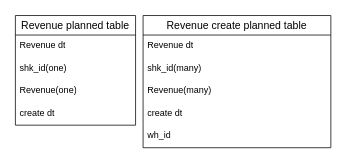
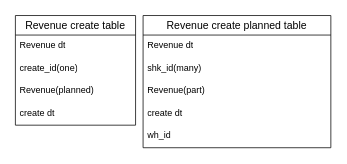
  <mxCell id="0" />
  <mxCell id="1" parent="0" />
- <mxCell id="2" value="Revenue planned table" style="swimlane;fontStyle=0;childLayout=stackLayout;horizontal=1;startSize=26;horizontalStack=0;resizeParent=1;resizeParentMax=0;resizeLast=0;collapsible=1;marginBottom=0;align=center;fontSize=14;" vertex="1" parent="1"><mxGeometry x="20" y="20" width="160" height="146" as="geometry" /></mxCell>
+ <mxCell id="2" value="Revenue create table" style="swimlane;fontStyle=0;childLayout=stackLayout;horizontal=1;startSize=26;horizontalStack=0;resizeParent=1;resizeParentMax=0;resizeLast=0;collapsible=1;marginBottom=0;align=center;fontSize=14;" vertex="1" parent="1"><mxGeometry x="20" y="20" width="160" height="146" as="geometry" /></mxCell>
  <mxCell id="3" value="Revenue dt" style="text;strokeColor=none;fillColor=none;spacingLeft=4;spacingRight=4;overflow=hidden;rotatable=0;points=[[0,0.5],[1,0.5]];portConstraint=eastwest;fontSize=12;whiteSpace=wrap;html=1;" vertex="1" parent="2"><mxGeometry y="26" width="160" height="30" as="geometry" /></mxCell>
- <mxCell id="4" value="shk_id(one)" style="text;strokeColor=none;fillColor=none;spacingLeft=4;spacingRight=4;overflow=hidden;rotatable=0;points=[[0,0.5],[1,0.5]];portConstraint=eastwest;fontSize=12;whiteSpace=wrap;html=1;" vertex="1" parent="2"><mxGeometry y="56" width="160" height="30" as="geometry" /></mxCell>
- <mxCell id="5" value="Revenue(one)" style="text;strokeColor=none;fillColor=none;spacingLeft=4;spacingRight=4;overflow=hidden;rotatable=0;points=[[0,0.5],[1,0.5]];portConstraint=eastwest;fontSize=12;whiteSpace=wrap;html=1;" vertex="1" parent="2"><mxGeometry y="86" width="160" height="30" as="geometry" /></mxCell>
+ <mxCell id="4" value="create_id(one)" style="text;strokeColor=none;fillColor=none;spacingLeft=4;spacingRight=4;overflow=hidden;rotatable=0;points=[[0,0.5],[1,0.5]];portConstraint=eastwest;fontSize=12;whiteSpace=wrap;html=1;" vertex="1" parent="2"><mxGeometry y="56" width="160" height="30" as="geometry" /></mxCell>
+ <mxCell id="5" value="Revenue(planned)" style="text;strokeColor=none;fillColor=none;spacingLeft=4;spacingRight=4;overflow=hidden;rotatable=0;points=[[0,0.5],[1,0.5]];portConstraint=eastwest;fontSize=12;whiteSpace=wrap;html=1;" vertex="1" parent="2"><mxGeometry y="86" width="160" height="30" as="geometry" /></mxCell>
  <mxCell id="6" value="create dt" style="text;strokeColor=none;fillColor=none;spacingLeft=4;spacingRight=4;overflow=hidden;rotatable=0;points=[[0,0.5],[1,0.5]];portConstraint=eastwest;fontSize=12;whiteSpace=wrap;html=1;" vertex="1" parent="2"><mxGeometry y="116" width="160" height="30" as="geometry" /></mxCell>
  <mxCell id="7" value="Revenue create planned table" style="swimlane;fontStyle=0;childLayout=stackLayout;horizontal=1;startSize=26;horizontalStack=0;resizeParent=1;resizeParentMax=0;resizeLast=0;collapsible=1;marginBottom=0;align=center;fontSize=14;" vertex="1" parent="1"><mxGeometry x="190" y="20" width="250" height="176" as="geometry" /></mxCell>
  <mxCell id="8" value="Revenue dt" style="text;strokeColor=none;fillColor=none;spacingLeft=4;spacingRight=4;overflow=hidden;rotatable=0;points=[[0,0.5],[1,0.5]];portConstraint=eastwest;fontSize=12;whiteSpace=wrap;html=1;" vertex="1" parent="7"><mxGeometry y="26" width="250" height="30" as="geometry" /></mxCell>
  <mxCell id="9" value="shk_id(many)" style="text;strokeColor=none;fillColor=none;spacingLeft=4;spacingRight=4;overflow=hidden;rotatable=0;points=[[0,0.5],[1,0.5]];portConstraint=eastwest;fontSize=12;whiteSpace=wrap;html=1;" vertex="1" parent="7"><mxGeometry y="56" width="250" height="30" as="geometry" /></mxCell>
- <mxCell id="10" value="Revenue(many)" style="text;strokeColor=none;fillColor=none;spacingLeft=4;spacingRight=4;overflow=hidden;rotatable=0;points=[[0,0.5],[1,0.5]];portConstraint=eastwest;fontSize=12;whiteSpace=wrap;html=1;" vertex="1" parent="7"><mxGeometry y="86" width="250" height="30" as="geometry" /></mxCell>
+ <mxCell id="10" value="Revenue(part)" style="text;strokeColor=none;fillColor=none;spacingLeft=4;spacingRight=4;overflow=hidden;rotatable=0;points=[[0,0.5],[1,0.5]];portConstraint=eastwest;fontSize=12;whiteSpace=wrap;html=1;" vertex="1" parent="7"><mxGeometry y="86" width="250" height="30" as="geometry" /></mxCell>
  <mxCell id="11" value="create dt" style="text;strokeColor=none;fillColor=none;spacingLeft=4;spacingRight=4;overflow=hidden;rotatable=0;points=[[0,0.5],[1,0.5]];portConstraint=eastwest;fontSize=12;whiteSpace=wrap;html=1;" vertex="1" parent="7"><mxGeometry y="116" width="250" height="30" as="geometry" /></mxCell>
  <mxCell id="12" value="wh_id" style="text;strokeColor=none;fillColor=none;spacingLeft=4;spacingRight=4;overflow=hidden;rotatable=0;points=[[0,0.5],[1,0.5]];portConstraint=eastwest;fontSize=12;whiteSpace=wrap;html=1;" vertex="1" parent="7"><mxGeometry y="146" width="250" height="30" as="geometry" /></mxCell>
